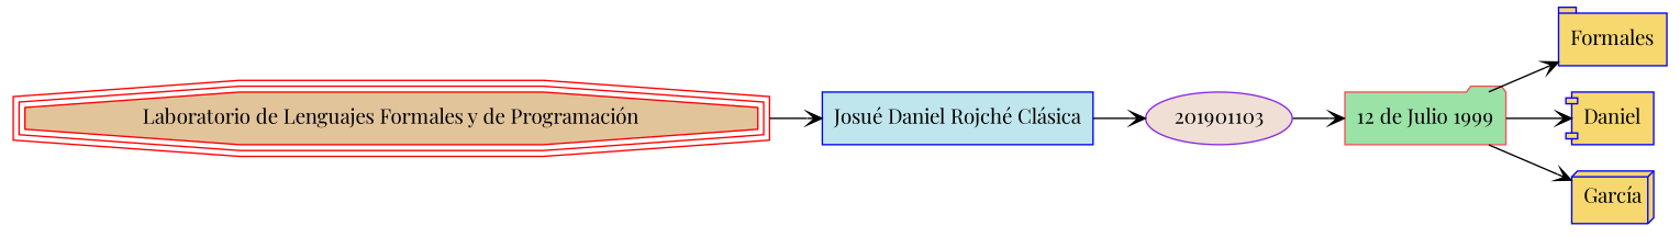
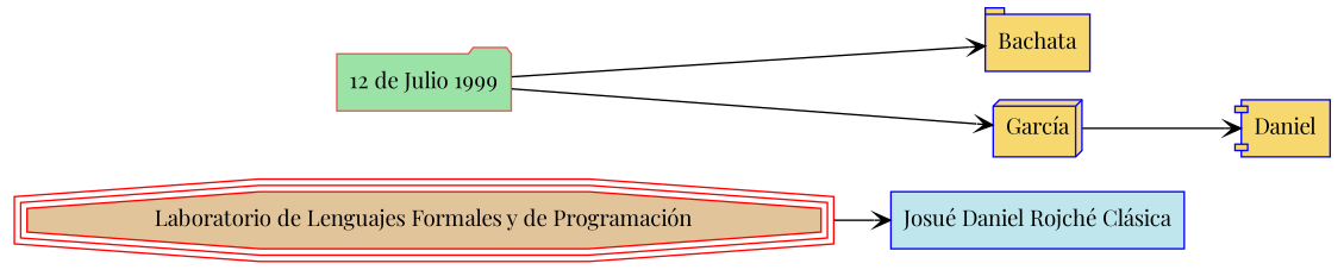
  digraph {
    fontname="Playfair Display"
    rankdir=LR
    node [color=blue fillcolor="#f4d155d7" fontname="Playfair Display" style=filled]
    edge [arrowhead=vee fontname="Playfair Display"]
    n1 [fillcolor="#bfe6ed" label="Josué Daniel Rojché Clásica" shape=box]
-   n2 [color=blueviolet fillcolor="#ddbda67a" label=201901103]
    n3 [color="#f25055" fillcolor="#9be2a7" label="12 de Julio 1999" shape=folder]
-   n4 [label=Formales shape=tab]
+   n4 [label=Bachata shape=tab]
    n5 [label=Daniel shape=component]
    n6 [label="García" shape=box3d]
    n7 [color=red fillcolor="#e2c49b" label="Laboratorio de Lenguajes Formales y de Programación" shape=tripleoctagon]
-   n1 -> n2
-   n2 -> n3
    n3 -> n4
-   n3 -> n5
+   n6 -> n5
    n3 -> n6
    n7 -> n1
  }
